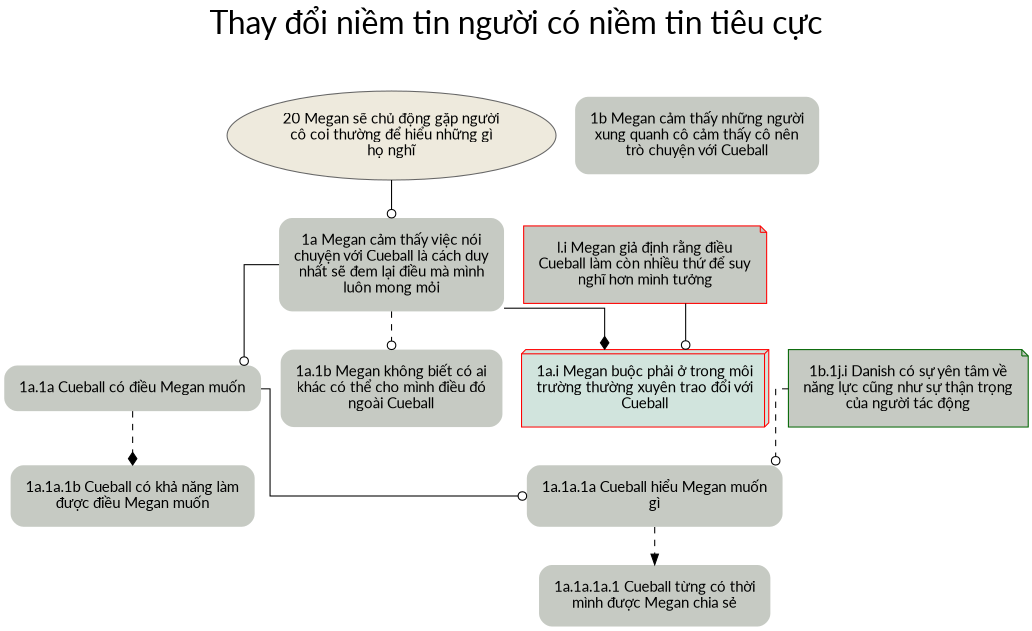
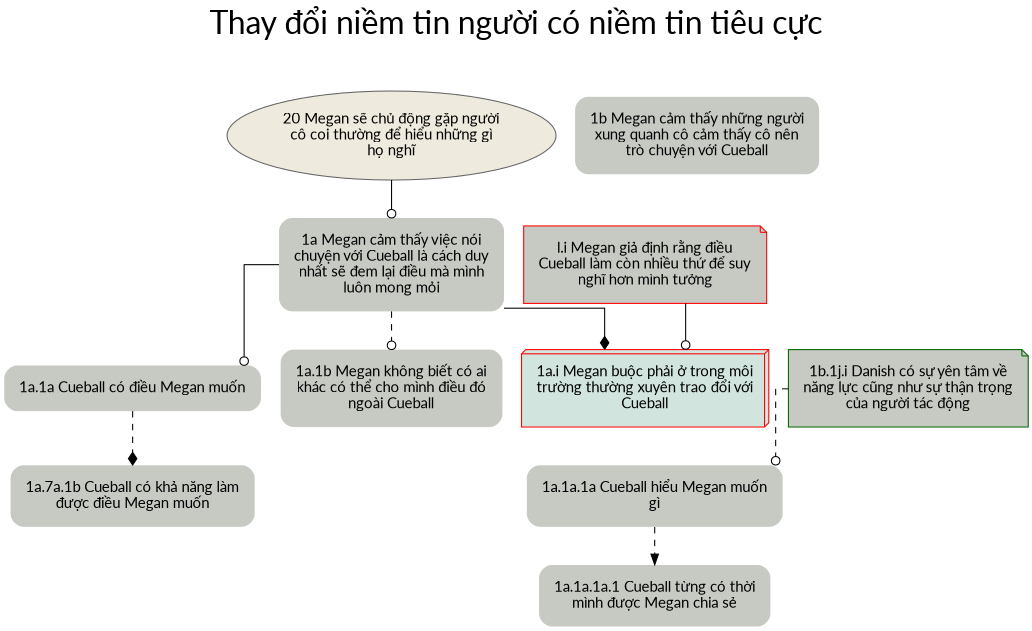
  digraph {
    fontname=Lato
    fontsize=30
    label="Thay đổi niềm tin người có niềm tin tiêu cực"
    labelloc=t
    splines=ortho
    style=rounded
    node [color=red fillcolor="#c6cac3" fontname=Lato margin=0.2 shape=plaintext style="filled, rounded"]
    edge [arrowhead=odot fontname=Lato penwidth=1 style=dashed]
    n1 [color=gray40 fillcolor="#EEEADD" label="20 Megan sẽ chủ động gặp người\ncô coi thường để hiểu những gì\nhọ nghĩ" margin=0.1 shape=oval]
    n2 [label="1a Megan cảm thấy việc nói\nchuyện với Cueball là cách duy\nnhất sẽ đem lại điều mà mình\nluôn mong mỏi"]
    n3 [color=darkgreen label="1a.1a Cueball có điều Megan muốn"]
    n4 [label="1a.1b Megan không biết có ai\nkhác có thể cho mình điều đó\nngoài Cueball"]
    n5 [fillcolor="#D1E4DD" label="1a.i Megan buộc phải ở trong môi\ntrường thường xuyên trao đổi với\nCueball" shape=box3d]
    n6 [color=darkgreen label="1a.1a.1a Cueball hiểu Megan muốn\ngì"]
-   n7 [color=gray40 label="1a.1a.1b Cueball có khả năng làm\nđược điều Megan muốn"]
+   n7 [color=gray40 label="1a.7a.1b Cueball có khả năng làm\nđược điều Megan muốn"]
    n8 [color=brown label="1b Megan cảm thấy những người\nxung quanh cô cảm thấy cô nên\ntrò chuyện với Cueball"]
    n9 [color=gray40 label="1a.1a.1a.1 Cueball từng có thời\nmình được Megan chia sẻ"]
    n10 [label="l.i Megan giả định rằng điều\nCueball làm còn nhiều thứ để suy\nnghĩ hơn mình tưởng" shape=note style=filled]
    n11 [color=darkgreen label="1b.1j.i Danish có sự yên tâm về\nnăng lực cũng như sự thận trọng\ncủa người tác động" shape=note style=filled]
    n1 -> n2 [style=bold]
    n2 -> n3 [style=solid]
    n2 -> n4
    n2 -> n5 [arrowhead=diamond style=bold]
-   n3 -> n6 [style=solid]
    n3 -> n7 [arrowhead=diamond]
    n6 -> n9 [arrowhead=normal]
    n10 -> n5 [style=bold]
    n11 -> n6
  }
